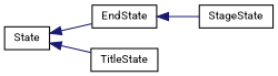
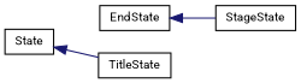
  digraph {
    fontname=Roboto
    rankdir=LR
    node [color=black fillcolor=white fontname=Roboto fontsize=10 shape=record style=filled]
    edge [color=midnightblue dir=back fontname=Roboto fontsize=10 labelfontname=Helvetica labelfontsize=10 style=solid]
    n1 [height=0.2 label=State width=0.4]
    n2 [height=0.2 label=EndState width=0.4]
    n3 [height=0.2 label=TitleState width=0.4]
    n4 [height=0.2 label=StageState width=0.4]
-   n1 -> n2
    n1 -> n3
    n2 -> n4
  }
